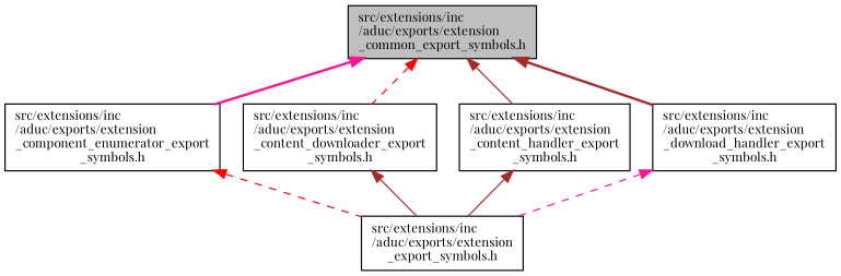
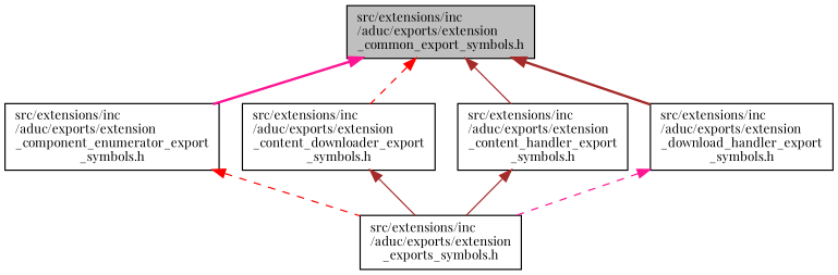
  digraph {
    fontname="Playfair Display"
    node [color=black fillcolor=white fontname="Playfair Display" fontsize=10 shape=record style=filled]
    edge [color=brown dir=back fontname="Playfair Display" fontsize=10 labelfontname=Helvetica labelfontsize=10 style=dashed]
    n1 [fillcolor=grey75 fontcolor=black height=0.2 label="src/extensions/inc\l/aduc/exports/extension\l_common_export_symbols.h" width=0.4]
    n2 [height=0.2 label="src/extensions/inc\l/aduc/exports/extension\l_component_enumerator_export\l_symbols.h" width=0.4]
    n3 [height=0.2 label="src/extensions/inc\l/aduc/exports/extension\l_content_downloader_export\l_symbols.h" width=0.4]
    n4 [height=0.2 label="src/extensions/inc\l/aduc/exports/extension\l_content_handler_export\l_symbols.h" width=0.4]
    n5 [height=0.2 label="src/extensions/inc\l/aduc/exports/extension\l_download_handler_export\l_symbols.h" width=0.4]
-   n6 [height=0.2 label="src/extensions/inc\l/aduc/exports/extension\l_export_symbols.h" width=0.4]
+   n6 [height=0.2 label="src/extensions/inc\l/aduc/exports/extension\l_exports_symbols.h" width=0.4]
    n1 -> n2 [color=deeppink style=bold]
    n1 -> n3 [color=red]
    n1 -> n4 [style=solid]
    n1 -> n5 [style=bold]
    n2 -> n6 [color=red]
    n3 -> n6 [style=solid]
    n4 -> n6 [style=solid]
    n5 -> n6 [color=deeppink]
  }
